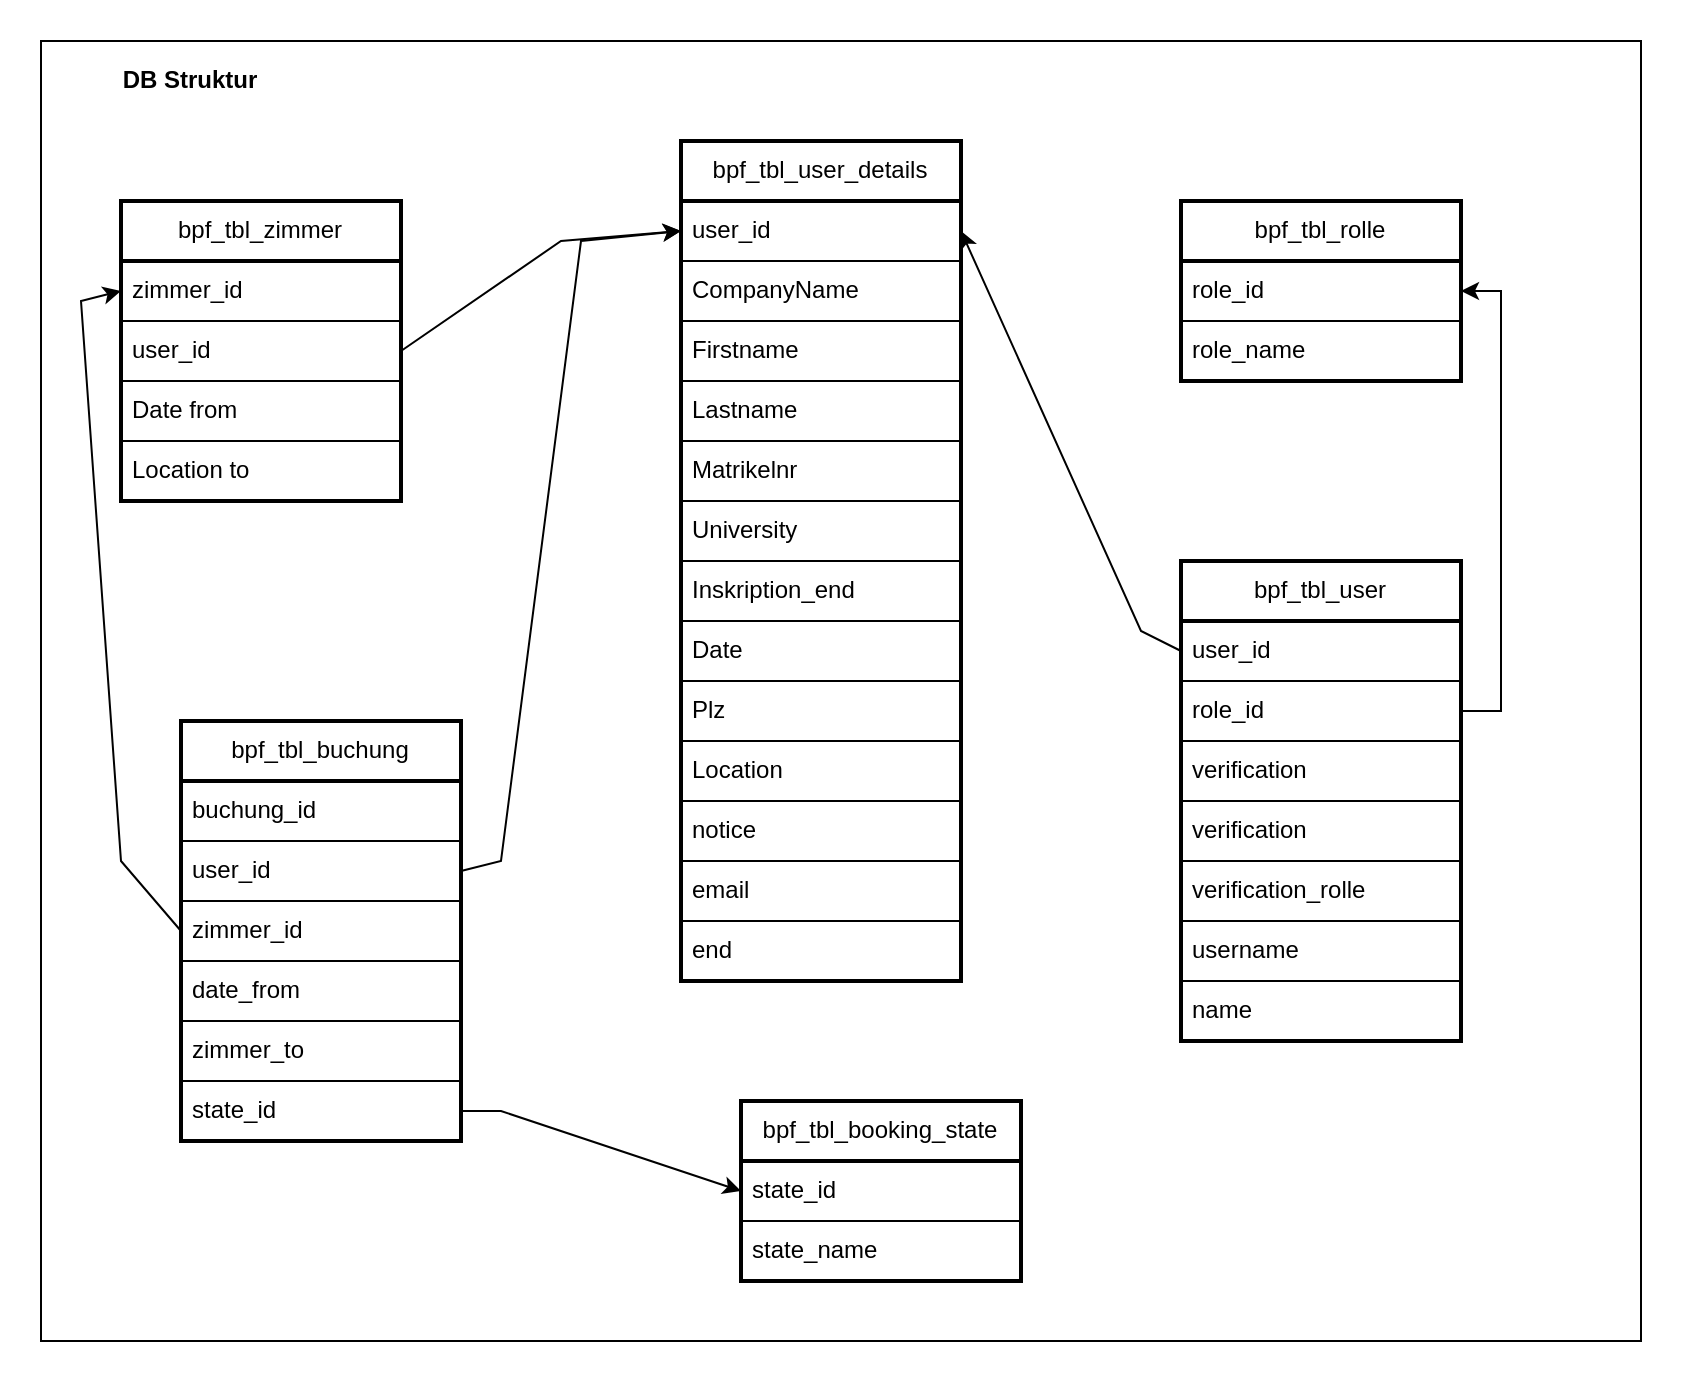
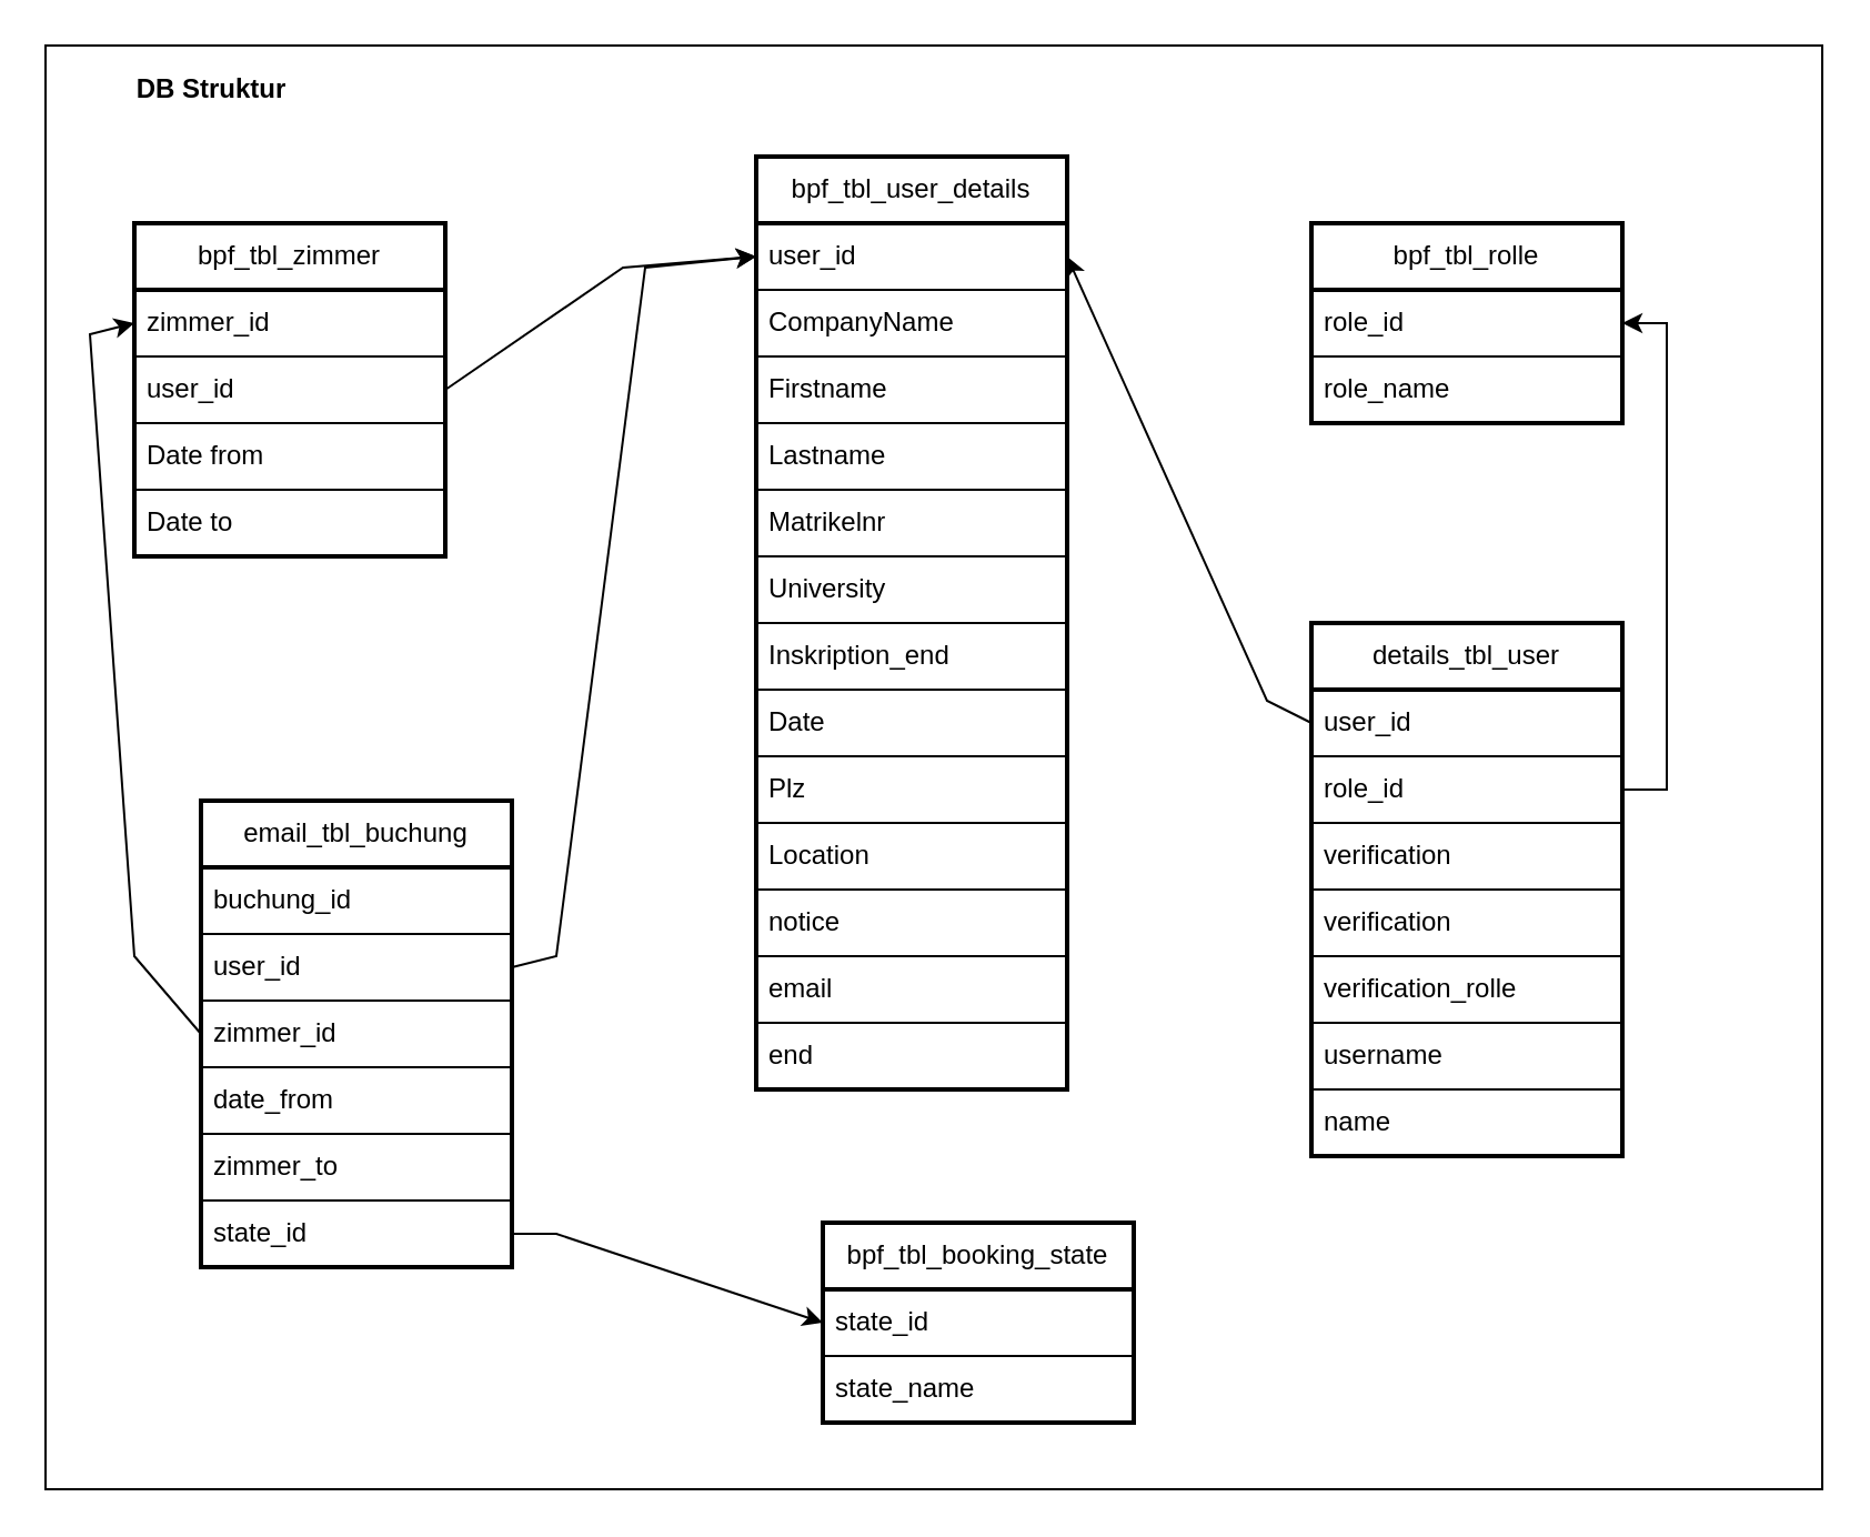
  <mxCell id="0" />
  <mxCell id="1" parent="0" />
  <mxCell id="2" value="" style="rounded=0;whiteSpace=wrap;html=1;" vertex="1" parent="1"><mxGeometry x="20" y="20" width="800" height="650" as="geometry" /></mxCell>
  <mxCell id="3" value="bpf_tbl_zimmer" style="swimlane;fontStyle=0;childLayout=stackLayout;horizontal=1;startSize=30;horizontalStack=0;resizeParent=1;resizeParentMax=0;resizeLast=0;collapsible=1;marginBottom=0;whiteSpace=wrap;html=1;strokeWidth=2;" vertex="1" parent="1"><mxGeometry x="60" y="100" width="140" height="150" as="geometry" /></mxCell>
  <mxCell id="4" value="zimmer_id" style="text;strokeColor=none;fillColor=none;align=left;verticalAlign=middle;spacingLeft=4;spacingRight=4;overflow=hidden;points=[[0,0.5],[1,0.5]];portConstraint=eastwest;rotatable=0;whiteSpace=wrap;html=1;" vertex="1" parent="3"><mxGeometry y="30" width="140" height="30" as="geometry" /></mxCell>
  <mxCell id="5" value="user_id" style="text;strokeColor=default;fillColor=none;align=left;verticalAlign=middle;spacingLeft=4;spacingRight=4;overflow=hidden;points=[[0,0.5],[1,0.5]];portConstraint=eastwest;rotatable=0;whiteSpace=wrap;html=1;" vertex="1" parent="3"><mxGeometry y="60" width="140" height="30" as="geometry" /></mxCell>
  <mxCell id="6" value="Date from" style="text;strokeColor=default;fillColor=none;align=left;verticalAlign=middle;spacingLeft=4;spacingRight=4;overflow=hidden;points=[[0,0.5],[1,0.5]];portConstraint=eastwest;rotatable=0;whiteSpace=wrap;html=1;" vertex="1" parent="3"><mxGeometry y="90" width="140" height="30" as="geometry" /></mxCell>
- <mxCell id="7" value="Location to" style="text;strokeColor=none;fillColor=none;align=left;verticalAlign=middle;spacingLeft=4;spacingRight=4;overflow=hidden;points=[[0,0.5],[1,0.5]];portConstraint=eastwest;rotatable=0;whiteSpace=wrap;html=1;" vertex="1" parent="3"><mxGeometry y="120" width="140" height="30" as="geometry" /></mxCell>
- <mxCell id="8" value="bpf_tbl_user" style="swimlane;fontStyle=0;childLayout=stackLayout;horizontal=1;startSize=30;horizontalStack=0;resizeParent=1;resizeParentMax=0;resizeLast=0;collapsible=1;marginBottom=0;whiteSpace=wrap;html=1;strokeWidth=2;" vertex="1" parent="1"><mxGeometry x="590" y="280" width="140" height="240" as="geometry" /></mxCell>
+ <mxCell id="7" value="Date to" style="text;strokeColor=none;fillColor=none;align=left;verticalAlign=middle;spacingLeft=4;spacingRight=4;overflow=hidden;points=[[0,0.5],[1,0.5]];portConstraint=eastwest;rotatable=0;whiteSpace=wrap;html=1;" vertex="1" parent="3"><mxGeometry y="120" width="140" height="30" as="geometry" /></mxCell>
+ <mxCell id="8" value="details_tbl_user" style="swimlane;fontStyle=0;childLayout=stackLayout;horizontal=1;startSize=30;horizontalStack=0;resizeParent=1;resizeParentMax=0;resizeLast=0;collapsible=1;marginBottom=0;whiteSpace=wrap;html=1;strokeWidth=2;" vertex="1" parent="1"><mxGeometry x="590" y="280" width="140" height="240" as="geometry" /></mxCell>
  <mxCell id="9" value="user_id" style="text;strokeColor=default;fillColor=none;align=left;verticalAlign=middle;spacingLeft=4;spacingRight=4;overflow=hidden;points=[[0,0.5],[1,0.5]];portConstraint=eastwest;rotatable=0;whiteSpace=wrap;html=1;" vertex="1" parent="8"><mxGeometry y="30" width="140" height="30" as="geometry" /></mxCell>
  <mxCell id="10" value="role_id" style="text;strokeColor=default;fillColor=none;align=left;verticalAlign=middle;spacingLeft=4;spacingRight=4;overflow=hidden;points=[[0,0.5],[1,0.5]];portConstraint=eastwest;rotatable=0;whiteSpace=wrap;html=1;" vertex="1" parent="8"><mxGeometry y="60" width="140" height="30" as="geometry" /></mxCell>
  <mxCell id="11" value="verification" style="text;strokeColor=default;fillColor=none;align=left;verticalAlign=middle;spacingLeft=4;spacingRight=4;overflow=hidden;points=[[0,0.5],[1,0.5]];portConstraint=eastwest;rotatable=0;whiteSpace=wrap;html=1;" vertex="1" parent="8"><mxGeometry y="90" width="140" height="30" as="geometry" /></mxCell>
  <mxCell id="12" value="verification" style="text;strokeColor=default;fillColor=none;align=left;verticalAlign=middle;spacingLeft=4;spacingRight=4;overflow=hidden;points=[[0,0.5],[1,0.5]];portConstraint=eastwest;rotatable=0;whiteSpace=wrap;html=1;" vertex="1" parent="8"><mxGeometry y="120" width="140" height="30" as="geometry" /></mxCell>
  <mxCell id="13" value="verification_rolle" style="text;strokeColor=none;fillColor=none;align=left;verticalAlign=middle;spacingLeft=4;spacingRight=4;overflow=hidden;points=[[0,0.5],[1,0.5]];portConstraint=eastwest;rotatable=0;whiteSpace=wrap;html=1;" vertex="1" parent="8"><mxGeometry y="150" width="140" height="30" as="geometry" /></mxCell>
  <mxCell id="14" value="username" style="text;strokeColor=default;fillColor=none;align=left;verticalAlign=middle;spacingLeft=4;spacingRight=4;overflow=hidden;points=[[0,0.5],[1,0.5]];portConstraint=eastwest;rotatable=0;whiteSpace=wrap;html=1;" vertex="1" parent="8"><mxGeometry y="180" width="140" height="30" as="geometry" /></mxCell>
  <mxCell id="15" value="name" style="text;strokeColor=none;fillColor=none;align=left;verticalAlign=middle;spacingLeft=4;spacingRight=4;overflow=hidden;points=[[0,0.5],[1,0.5]];portConstraint=eastwest;rotatable=0;whiteSpace=wrap;html=1;" vertex="1" parent="8"><mxGeometry y="210" width="140" height="30" as="geometry" /></mxCell>
- <mxCell id="16" value="bpf_tbl_buchung" style="swimlane;fontStyle=0;childLayout=stackLayout;horizontal=1;startSize=30;horizontalStack=0;resizeParent=1;resizeParentMax=0;resizeLast=0;collapsible=1;marginBottom=0;whiteSpace=wrap;html=1;strokeWidth=2;" vertex="1" parent="1"><mxGeometry x="90" y="360" width="140" height="210" as="geometry" /></mxCell>
+ <mxCell id="16" value="email_tbl_buchung" style="swimlane;fontStyle=0;childLayout=stackLayout;horizontal=1;startSize=30;horizontalStack=0;resizeParent=1;resizeParentMax=0;resizeLast=0;collapsible=1;marginBottom=0;whiteSpace=wrap;html=1;strokeWidth=2;" vertex="1" parent="1"><mxGeometry x="90" y="360" width="140" height="210" as="geometry" /></mxCell>
  <mxCell id="17" value="buchung_id" style="text;strokeColor=none;fillColor=none;align=left;verticalAlign=middle;spacingLeft=4;spacingRight=4;overflow=hidden;points=[[0,0.5],[1,0.5]];portConstraint=eastwest;rotatable=0;whiteSpace=wrap;html=1;" vertex="1" parent="16"><mxGeometry y="30" width="140" height="30" as="geometry" /></mxCell>
  <mxCell id="18" value="user_id" style="text;strokeColor=default;fillColor=none;align=left;verticalAlign=middle;spacingLeft=4;spacingRight=4;overflow=hidden;points=[[0,0.5],[1,0.5]];portConstraint=eastwest;rotatable=0;whiteSpace=wrap;html=1;" vertex="1" parent="16"><mxGeometry y="60" width="140" height="30" as="geometry" /></mxCell>
  <mxCell id="19" value="zimmer_id" style="text;strokeColor=none;fillColor=none;align=left;verticalAlign=middle;spacingLeft=4;spacingRight=4;overflow=hidden;points=[[0,0.5],[1,0.5]];portConstraint=eastwest;rotatable=0;whiteSpace=wrap;html=1;" vertex="1" parent="16"><mxGeometry y="90" width="140" height="30" as="geometry" /></mxCell>
  <mxCell id="20" value="date_from" style="text;strokeColor=default;fillColor=none;align=left;verticalAlign=middle;spacingLeft=4;spacingRight=4;overflow=hidden;points=[[0,0.5],[1,0.5]];portConstraint=eastwest;rotatable=0;whiteSpace=wrap;html=1;" vertex="1" parent="16"><mxGeometry y="120" width="140" height="30" as="geometry" /></mxCell>
  <mxCell id="21" value="zimmer_to" style="text;strokeColor=none;fillColor=none;align=left;verticalAlign=middle;spacingLeft=4;spacingRight=4;overflow=hidden;points=[[0,0.5],[1,0.5]];portConstraint=eastwest;rotatable=0;whiteSpace=wrap;html=1;" vertex="1" parent="16"><mxGeometry y="150" width="140" height="30" as="geometry" /></mxCell>
  <mxCell id="22" value="state_id" style="text;strokeColor=default;fillColor=none;align=left;verticalAlign=middle;spacingLeft=4;spacingRight=4;overflow=hidden;points=[[0,0.5],[1,0.5]];portConstraint=eastwest;rotatable=0;whiteSpace=wrap;html=1;" vertex="1" parent="16"><mxGeometry y="180" width="140" height="30" as="geometry" /></mxCell>
  <mxCell id="23" value="bpf_tbl_rolle" style="swimlane;fontStyle=0;childLayout=stackLayout;horizontal=1;startSize=30;horizontalStack=0;resizeParent=1;resizeParentMax=0;resizeLast=0;collapsible=1;marginBottom=0;whiteSpace=wrap;html=1;strokeWidth=2;" vertex="1" parent="1"><mxGeometry x="590" y="100" width="140" height="90" as="geometry" /></mxCell>
  <mxCell id="24" value="role_id" style="text;strokeColor=default;fillColor=none;align=left;verticalAlign=middle;spacingLeft=4;spacingRight=4;overflow=hidden;points=[[0,0.5],[1,0.5]];portConstraint=eastwest;rotatable=0;whiteSpace=wrap;html=1;" vertex="1" parent="23"><mxGeometry y="30" width="140" height="30" as="geometry" /></mxCell>
  <mxCell id="25" value="role_name" style="text;strokeColor=none;fillColor=none;align=left;verticalAlign=middle;spacingLeft=4;spacingRight=4;overflow=hidden;points=[[0,0.5],[1,0.5]];portConstraint=eastwest;rotatable=0;whiteSpace=wrap;html=1;" vertex="1" parent="23"><mxGeometry y="60" width="140" height="30" as="geometry" /></mxCell>
  <mxCell id="26" value="bpf_tbl_booking_state" style="swimlane;fontStyle=0;childLayout=stackLayout;horizontal=1;startSize=30;horizontalStack=0;resizeParent=1;resizeParentMax=0;resizeLast=0;collapsible=1;marginBottom=0;whiteSpace=wrap;html=1;strokeWidth=2;" vertex="1" parent="1"><mxGeometry x="370" y="550" width="140" height="90" as="geometry" /></mxCell>
  <mxCell id="27" value="state_id" style="text;strokeColor=default;fillColor=none;align=left;verticalAlign=middle;spacingLeft=4;spacingRight=4;overflow=hidden;points=[[0,0.5],[1,0.5]];portConstraint=eastwest;rotatable=0;whiteSpace=wrap;html=1;" vertex="1" parent="26"><mxGeometry y="30" width="140" height="30" as="geometry" /></mxCell>
  <mxCell id="28" value="state_name" style="text;strokeColor=none;fillColor=none;align=left;verticalAlign=middle;spacingLeft=4;spacingRight=4;overflow=hidden;points=[[0,0.5],[1,0.5]];portConstraint=eastwest;rotatable=0;whiteSpace=wrap;html=1;" vertex="1" parent="26"><mxGeometry y="60" width="140" height="30" as="geometry" /></mxCell>
  <mxCell id="29" value="" style="endArrow=none;html=1;rounded=0;entryX=1;entryY=0.5;entryDx=0;entryDy=0;exitX=0;exitY=0.5;exitDx=0;exitDy=0;startArrow=classic;startFill=1;endFill=0;" edge="1" parent="1" source="36" target="18"><mxGeometry width="50" height="50" relative="1" as="geometry"><mxPoint x="370" y="420" as="sourcePoint" /><mxPoint x="420" y="370" as="targetPoint" /><Array as="points"><mxPoint x="290" y="120" /><mxPoint x="250" y="430" /></Array></mxGeometry></mxCell>
  <mxCell id="30" value="" style="endArrow=classic;html=1;rounded=0;entryX=1;entryY=0.5;entryDx=0;entryDy=0;exitX=1;exitY=0.5;exitDx=0;exitDy=0;" edge="1" parent="1" source="10" target="24"><mxGeometry width="50" height="50" relative="1" as="geometry"><mxPoint x="370" y="420" as="sourcePoint" /><mxPoint x="420" y="370" as="targetPoint" /><Array as="points"><mxPoint x="750" y="355" /><mxPoint x="750" y="145" /></Array></mxGeometry></mxCell>
  <mxCell id="31" value="" style="endArrow=classic;html=1;rounded=0;exitX=1;exitY=0.5;exitDx=0;exitDy=0;entryX=0;entryY=0.5;entryDx=0;entryDy=0;" edge="1" parent="1" source="22" target="27"><mxGeometry width="50" height="50" relative="1" as="geometry"><mxPoint x="370" y="420" as="sourcePoint" /><mxPoint x="420" y="640" as="targetPoint" /><Array as="points"><mxPoint x="250" y="555" /></Array></mxGeometry></mxCell>
  <mxCell id="32" value="" style="endArrow=none;html=1;rounded=0;entryX=1;entryY=0.5;entryDx=0;entryDy=0;exitX=0;exitY=0.5;exitDx=0;exitDy=0;startArrow=classic;startFill=1;endFill=0;" edge="1" parent="1" source="36" target="5"><mxGeometry width="50" height="50" relative="1" as="geometry"><mxPoint x="370" y="420" as="sourcePoint" /><mxPoint x="420" y="370" as="targetPoint" /><Array as="points"><mxPoint x="280" y="120" /></Array></mxGeometry></mxCell>
  <mxCell id="33" value="" style="endArrow=classic;html=1;rounded=0;entryX=0;entryY=0.5;entryDx=0;entryDy=0;exitX=0;exitY=0.5;exitDx=0;exitDy=0;" edge="1" parent="1" source="19" target="4"><mxGeometry width="50" height="50" relative="1" as="geometry"><mxPoint x="370" y="420" as="sourcePoint" /><mxPoint x="420" y="370" as="targetPoint" /><Array as="points"><mxPoint x="60" y="430" /><mxPoint x="40" y="150" /></Array></mxGeometry></mxCell>
  <mxCell id="34" value="DB Struktur" style="text;html=1;align=center;verticalAlign=middle;whiteSpace=wrap;rounded=0;fontStyle=1" vertex="1" parent="1"><mxGeometry x="50" y="25" width="90" height="30" as="geometry" /></mxCell>
  <mxCell id="35" value="bpf_tbl_user_details" style="swimlane;fontStyle=0;childLayout=stackLayout;horizontal=1;startSize=30;horizontalStack=0;resizeParent=1;resizeParentMax=0;resizeLast=0;collapsible=1;marginBottom=0;whiteSpace=wrap;html=1;strokeWidth=2;" vertex="1" parent="1"><mxGeometry x="340" y="70" width="140" height="420" as="geometry" /></mxCell>
  <mxCell id="36" value="user_id" style="text;strokeColor=default;fillColor=none;align=left;verticalAlign=middle;spacingLeft=4;spacingRight=4;overflow=hidden;points=[[0,0.5],[1,0.5]];portConstraint=eastwest;rotatable=0;whiteSpace=wrap;html=1;" vertex="1" parent="35"><mxGeometry y="30" width="140" height="30" as="geometry" /></mxCell>
  <mxCell id="37" value="CompanyName" style="text;strokeColor=default;fillColor=none;align=left;verticalAlign=middle;spacingLeft=4;spacingRight=4;overflow=hidden;points=[[0,0.5],[1,0.5]];portConstraint=eastwest;rotatable=0;whiteSpace=wrap;html=1;" vertex="1" parent="35"><mxGeometry y="60" width="140" height="30" as="geometry" /></mxCell>
  <mxCell id="38" value="Firstname" style="text;strokeColor=none;fillColor=none;align=left;verticalAlign=middle;spacingLeft=4;spacingRight=4;overflow=hidden;points=[[0,0.5],[1,0.5]];portConstraint=eastwest;rotatable=0;whiteSpace=wrap;html=1;" vertex="1" parent="35"><mxGeometry y="90" width="140" height="30" as="geometry" /></mxCell>
  <mxCell id="39" value="Lastname" style="text;strokeColor=default;fillColor=none;align=left;verticalAlign=middle;spacingLeft=4;spacingRight=4;overflow=hidden;points=[[0,0.5],[1,0.5]];portConstraint=eastwest;rotatable=0;whiteSpace=wrap;html=1;" vertex="1" parent="35"><mxGeometry y="120" width="140" height="30" as="geometry" /></mxCell>
  <mxCell id="40" value="Matrikelnr" style="text;strokeColor=none;fillColor=none;align=left;verticalAlign=middle;spacingLeft=4;spacingRight=4;overflow=hidden;points=[[0,0.5],[1,0.5]];portConstraint=eastwest;rotatable=0;whiteSpace=wrap;html=1;" vertex="1" parent="35"><mxGeometry y="150" width="140" height="30" as="geometry" /></mxCell>
  <mxCell id="41" value="University" style="text;strokeColor=default;fillColor=none;align=left;verticalAlign=middle;spacingLeft=4;spacingRight=4;overflow=hidden;points=[[0,0.5],[1,0.5]];portConstraint=eastwest;rotatable=0;whiteSpace=wrap;html=1;" vertex="1" parent="35"><mxGeometry y="180" width="140" height="30" as="geometry" /></mxCell>
  <mxCell id="42" value="Inskription_end" style="text;strokeColor=none;fillColor=none;align=left;verticalAlign=middle;spacingLeft=4;spacingRight=4;overflow=hidden;points=[[0,0.5],[1,0.5]];portConstraint=eastwest;rotatable=0;whiteSpace=wrap;html=1;" vertex="1" parent="35"><mxGeometry y="210" width="140" height="30" as="geometry" /></mxCell>
  <mxCell id="43" value="Date" style="text;strokeColor=default;fillColor=none;align=left;verticalAlign=middle;spacingLeft=4;spacingRight=4;overflow=hidden;points=[[0,0.5],[1,0.5]];portConstraint=eastwest;rotatable=0;whiteSpace=wrap;html=1;" vertex="1" parent="35"><mxGeometry y="240" width="140" height="30" as="geometry" /></mxCell>
  <mxCell id="44" value="Plz" style="text;strokeColor=default;fillColor=none;align=left;verticalAlign=middle;spacingLeft=4;spacingRight=4;overflow=hidden;points=[[0,0.5],[1,0.5]];portConstraint=eastwest;rotatable=0;whiteSpace=wrap;html=1;" vertex="1" parent="35"><mxGeometry y="270" width="140" height="30" as="geometry" /></mxCell>
  <mxCell id="45" value="Location" style="text;strokeColor=none;fillColor=none;align=left;verticalAlign=middle;spacingLeft=4;spacingRight=4;overflow=hidden;points=[[0,0.5],[1,0.5]];portConstraint=eastwest;rotatable=0;whiteSpace=wrap;html=1;" vertex="1" parent="35"><mxGeometry y="300" width="140" height="30" as="geometry" /></mxCell>
  <mxCell id="46" value="notice" style="text;strokeColor=default;fillColor=none;align=left;verticalAlign=middle;spacingLeft=4;spacingRight=4;overflow=hidden;points=[[0,0.5],[1,0.5]];portConstraint=eastwest;rotatable=0;whiteSpace=wrap;html=1;" vertex="1" parent="35"><mxGeometry y="330" width="140" height="30" as="geometry" /></mxCell>
  <mxCell id="47" value="email" style="text;strokeColor=none;fillColor=none;align=left;verticalAlign=middle;spacingLeft=4;spacingRight=4;overflow=hidden;points=[[0,0.5],[1,0.5]];portConstraint=eastwest;rotatable=0;whiteSpace=wrap;html=1;" vertex="1" parent="35"><mxGeometry y="360" width="140" height="30" as="geometry" /></mxCell>
  <mxCell id="48" value="end" style="text;strokeColor=default;fillColor=none;align=left;verticalAlign=middle;spacingLeft=4;spacingRight=4;overflow=hidden;points=[[0,0.5],[1,0.5]];portConstraint=eastwest;rotatable=0;whiteSpace=wrap;html=1;" vertex="1" parent="35"><mxGeometry y="390" width="140" height="30" as="geometry" /></mxCell>
  <mxCell id="49" value="" style="endArrow=classic;html=1;rounded=0;entryX=1;entryY=0.5;entryDx=0;entryDy=0;startArrow=none;startFill=0;endFill=1;exitX=0;exitY=0.5;exitDx=0;exitDy=0;" edge="1" parent="1" source="9" target="36"><mxGeometry width="50" height="50" relative="1" as="geometry"><mxPoint x="570" y="305" as="sourcePoint" /><mxPoint x="600" y="330" as="targetPoint" /><Array as="points"><mxPoint x="570" y="315" /></Array></mxGeometry></mxCell>
